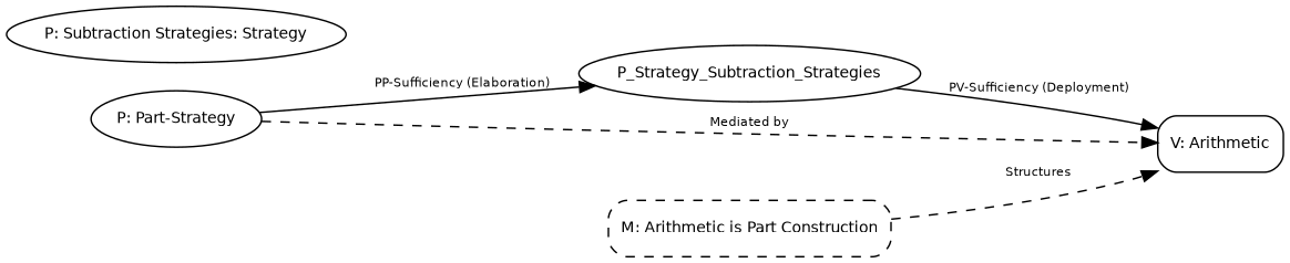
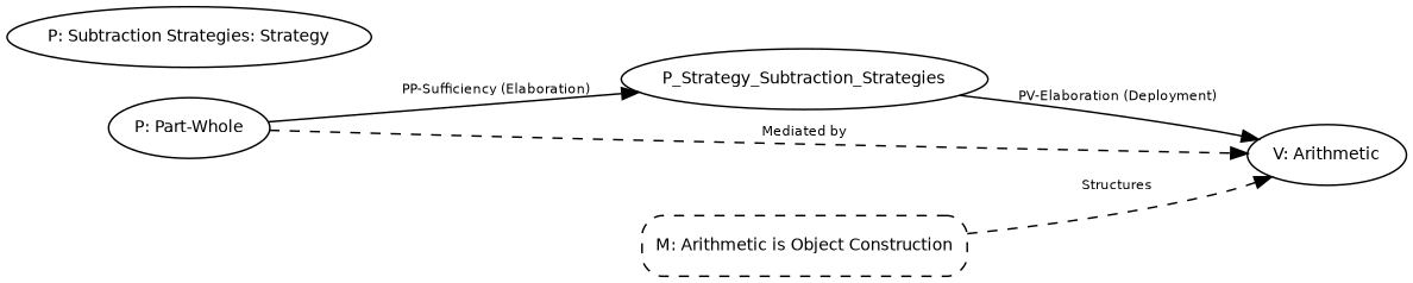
  digraph {
    rankdir=LR
    node [fontname=Helvetica fontsize=10 shape=ellipse]
    edge [fontname=Helvetica fontsize=8 style=solid]
-   n1 [label="P: Part-Strategy"]
+   n1 [label="P: Part-Whole"]
    P_Strategy_Subtraction_Strategies [shape=""]
-   n3 [label="V: Arithmetic" shape=box style=rounded]
-   n4 [label="M: Arithmetic is Part Construction" shape=box style="rounded,dashed"]
+   n3 [label="V: Arithmetic" style=rounded]
+   n4 [label="M: Arithmetic is Object Construction" shape=box style="rounded,dashed"]
    n5 [label="P: Subtraction Strategies: Strategy"]
    n1 -> P_Strategy_Subtraction_Strategies [headport=_Chunking label="PP-Sufficiency (Elaboration)"]
    n1 -> n3 [label="Mediated by" style=dashed]
-   P_Strategy_Subtraction_Strategies -> n3 [label="PV-Sufficiency (Deployment)" tailport=_Chunking]
+   P_Strategy_Subtraction_Strategies -> n3 [label="PV-Elaboration (Deployment)" tailport=_Chunking]
    n4 -> n3 [label=Structures style=dashed]
  }
